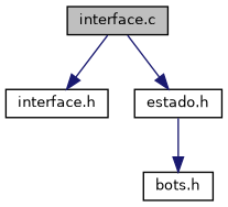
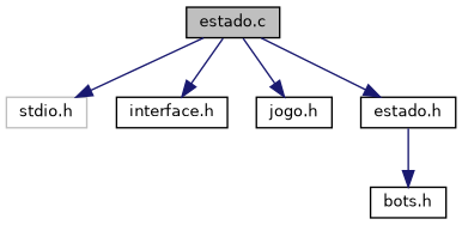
  digraph {
    node [color=black fillcolor=white fontname=Helvetica fontsize=10 shape=record style=filled]
    edge [color=midnightblue fontname=Helvetica fontsize=10 labelfontname=Helvetica labelfontsize=10 style=solid]
-   n1 [fillcolor=grey75 fontcolor=black height=0.2 label="interface.c" width=0.4]
+   n1 [fillcolor=grey75 fontcolor=black height=0.2 label="estado.c" width=0.4]
+   n2 [color=grey75 height=0.2 label="stdio.h" width=0.4]
    n3 [height=0.2 label="interface.h" width=0.4]
+   n4 [height=0.2 label="jogo.h" width=0.4]
    n5 [height=0.2 label="estado.h" width=0.4]
    n6 [height=0.2 label="bots.h" width=0.4]
+   n1 -> n2
    n1 -> n3
+   n1 -> n4
    n1 -> n5
    n5 -> n6
  }
